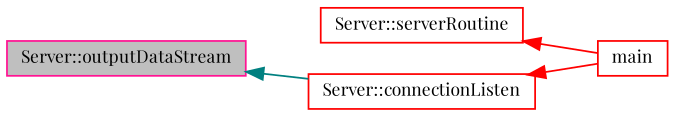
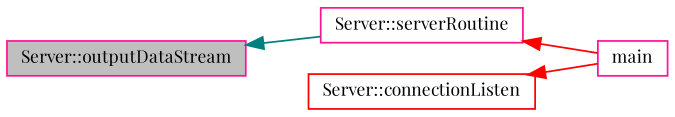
  digraph {
    fontname="Playfair Display"
    rankdir=LR
    node [color=deeppink fillcolor=white fontname="Playfair Display" fontsize=10 shape=record style=filled]
    edge [color=red dir=back fontname="Playfair Display" fontsize=10 labelfontname=Helvetica labelfontsize=10 style=solid]
    n1 [fillcolor=grey75 fontcolor=black height=0.2 label="Server::outputDataStream" width=0.4]
-   n2 [color=red height=0.2 label="Server::serverRoutine" width=0.4]
-   n3 [color=red height=0.2 label=main width=0.4]
+   n2 [height=0.2 label="Server::serverRoutine" width=0.4]
+   n3 [height=0.2 label=main width=0.4]
    n4 [color=red height=0.2 label="Server::connectionListen" width=0.4]
-   n1 -> n4 [color=teal]
+   n1 -> n2 [color=teal]
    n2 -> n3
    n4 -> n3
  }
